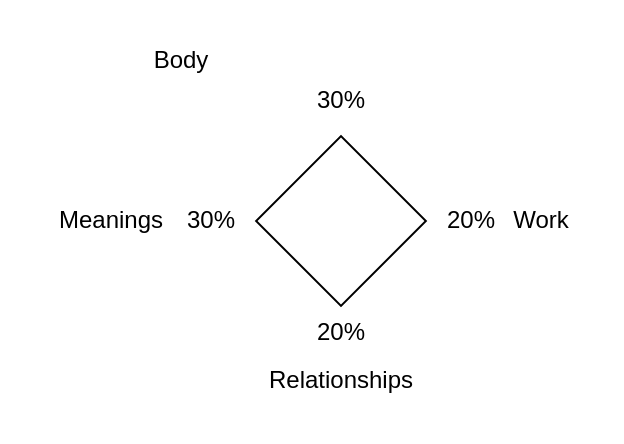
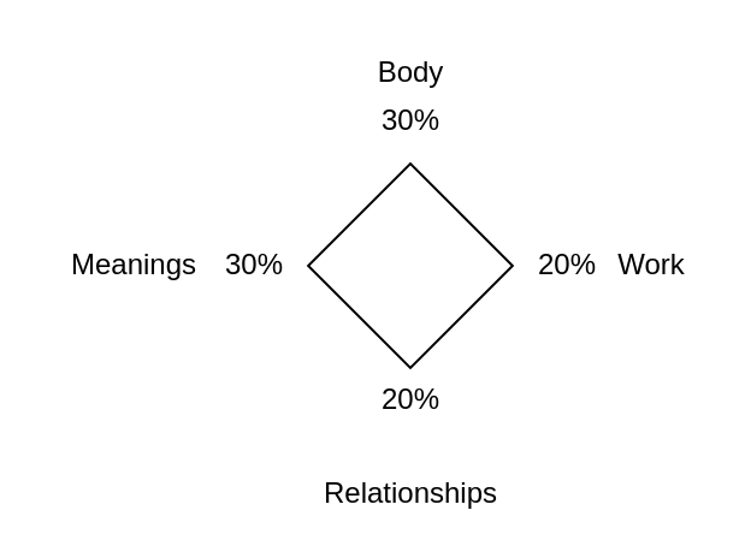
  <mxCell id="0" />
  <mxCell id="1" parent="0" />
  <mxCell id="2" value="" style="rounded=0;whiteSpace=wrap;html=1;rotation=45;" vertex="1" parent="1"><mxGeometry x="140" y="80" width="60" height="60" as="geometry" /></mxCell>
- <mxCell id="3" value="Body" style="text;html=1;align=center;verticalAlign=middle;resizable=0;points=[];autosize=1;strokeColor=none;fillColor=none;" vertex="1" parent="1"><mxGeometry x="70" y="20" width="40" height="20" as="geometry" /></mxCell>
+ <mxCell id="3" value="Body" style="text;html=1;align=center;verticalAlign=middle;resizable=0;points=[];autosize=1;strokeColor=none;fillColor=none;" vertex="1" parent="1"><mxGeometry x="150" y="20" width="40" height="20" as="geometry" /></mxCell>
  <mxCell id="4" value="Work" style="text;html=1;align=center;verticalAlign=middle;resizable=0;points=[];autosize=1;strokeColor=none;fillColor=none;" vertex="1" parent="1"><mxGeometry x="250" y="100" width="40" height="20" as="geometry" /></mxCell>
- <mxCell id="5" value="Relationships" style="text;html=1;align=center;verticalAlign=middle;resizable=0;points=[];autosize=1;strokeColor=none;fillColor=none;" vertex="1" parent="1"><mxGeometry x="125" y="180" width="90" height="20" as="geometry" /></mxCell>
+ <mxCell id="5" value="Relationships" style="text;html=1;align=center;verticalAlign=middle;resizable=0;points=[];autosize=1;strokeColor=none;fillColor=none;" vertex="1" parent="1"><mxGeometry x="125" y="195" width="90" height="20" as="geometry" /></mxCell>
  <mxCell id="6" value="Meanings" style="text;html=1;align=center;verticalAlign=middle;resizable=0;points=[];autosize=1;strokeColor=none;fillColor=none;" vertex="1" parent="1"><mxGeometry x="20" y="100" width="70" height="20" as="geometry" /></mxCell>
  <mxCell id="7" value="30%" style="text;html=1;align=center;verticalAlign=middle;resizable=0;points=[];autosize=1;strokeColor=none;fillColor=none;" vertex="1" parent="1"><mxGeometry x="150" y="40" width="40" height="20" as="geometry" /></mxCell>
  <mxCell id="8" value="20%" style="text;html=1;align=center;verticalAlign=middle;resizable=0;points=[];autosize=1;strokeColor=none;fillColor=none;" vertex="1" parent="1"><mxGeometry x="215" y="100" width="40" height="20" as="geometry" /></mxCell>
  <mxCell id="9" value="20%" style="text;html=1;align=center;verticalAlign=middle;resizable=0;points=[];autosize=1;strokeColor=none;fillColor=none;" vertex="1" parent="1"><mxGeometry x="150" y="156" width="40" height="20" as="geometry" /></mxCell>
  <mxCell id="10" value="30%" style="text;html=1;align=center;verticalAlign=middle;resizable=0;points=[];autosize=1;strokeColor=none;fillColor=none;" vertex="1" parent="1"><mxGeometry x="85" y="100" width="40" height="20" as="geometry" /></mxCell>
